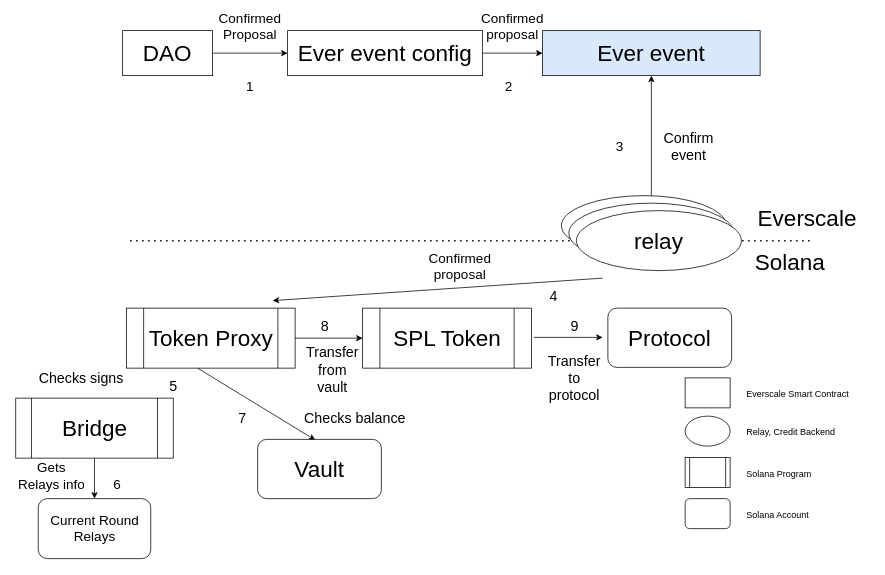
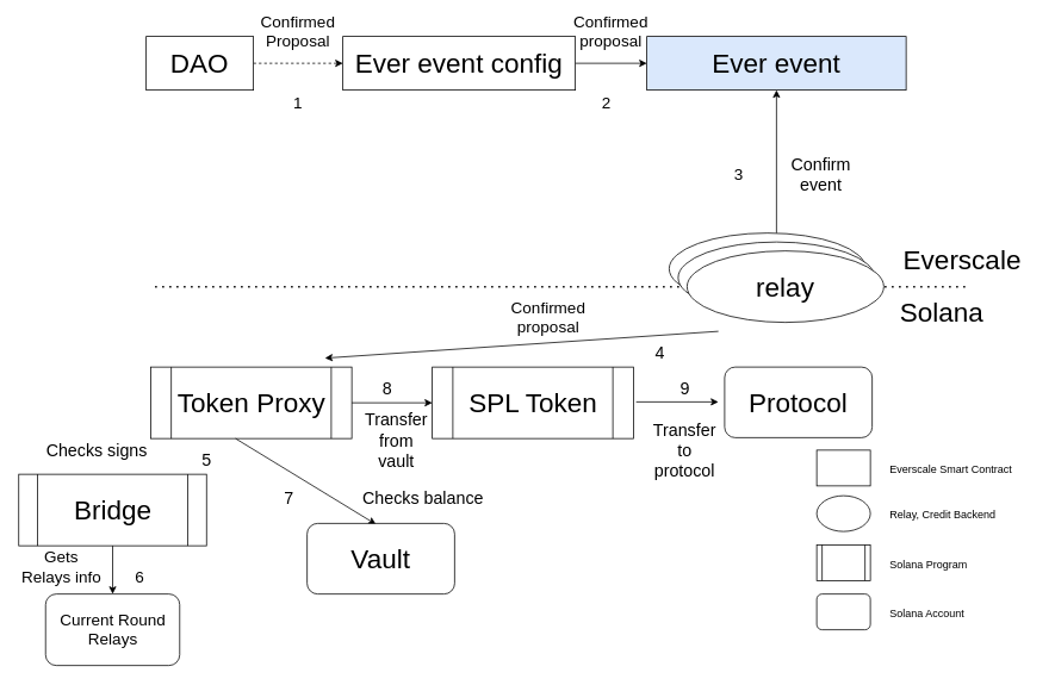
  <mxCell id="0" />
  <mxCell id="1" parent="0" />
  <mxCell id="2" value="" style="endArrow=none;dashed=1;html=1;dashPattern=1 3;strokeWidth=2;rounded=0;fontSize=30;" parent="1" edge="1"><mxGeometry width="50" height="50" relative="1" as="geometry"><mxPoint x="173" y="320" as="sourcePoint" /><mxPoint x="1083" y="320" as="targetPoint" /></mxGeometry></mxCell>
  <mxCell id="3" value="relay" style="ellipse;whiteSpace=wrap;html=1;fontSize=30;" parent="1" vertex="1"><mxGeometry x="748" y="260" width="220" height="80" as="geometry" /></mxCell>
  <mxCell id="4" value="relay" style="ellipse;whiteSpace=wrap;html=1;fontSize=30;" parent="1" vertex="1"><mxGeometry x="758" y="270" width="220" height="80" as="geometry" /></mxCell>
  <mxCell id="5" value="Everscale" style="text;html=1;strokeColor=none;fillColor=none;align=center;verticalAlign=middle;whiteSpace=wrap;rounded=0;fontSize=30;" parent="1" vertex="1"><mxGeometry x="1045.5" y="275" width="60" height="30" as="geometry" /></mxCell>
  <mxCell id="6" value="Solana" style="text;html=1;strokeColor=none;fillColor=none;align=center;verticalAlign=middle;whiteSpace=wrap;rounded=0;fontSize=30;" parent="1" vertex="1"><mxGeometry x="1023" y="334" width="60" height="30" as="geometry" /></mxCell>
  <mxCell id="7" value="" style="endArrow=classic;html=1;rounded=0;fontSize=19;" parent="1" edge="1"><mxGeometry width="50" height="50" relative="1" as="geometry"><mxPoint x="803" y="370" as="sourcePoint" /><mxPoint x="363" y="400" as="targetPoint" /></mxGeometry></mxCell>
  <mxCell id="8" value="&lt;font style=&quot;font-size: 30px&quot;&gt;Token Proxy&lt;/font&gt;" style="shape=process;whiteSpace=wrap;html=1;backgroundOutline=1;" parent="1" vertex="1"><mxGeometry x="168" y="410" width="225" height="80" as="geometry" /></mxCell>
  <mxCell id="9" value="" style="endArrow=classic;html=1;rounded=0;fontSize=30;exitX=0.422;exitY=1;exitDx=0;exitDy=0;exitPerimeter=0;entryX=0.467;entryY=0.013;entryDx=0;entryDy=0;entryPerimeter=0;" parent="1" source="8" edge="1" target="27"><mxGeometry width="50" height="50" relative="1" as="geometry"><mxPoint x="423" y="480" as="sourcePoint" /><mxPoint x="263" y="600" as="targetPoint" /></mxGeometry></mxCell>
  <mxCell id="10" value="&lt;span style=&quot;font-size: 19px&quot;&gt;Checks balance&lt;/span&gt;" style="text;html=1;strokeColor=none;fillColor=none;align=center;verticalAlign=middle;whiteSpace=wrap;rounded=0;" parent="1" vertex="1"><mxGeometry x="403" y="543" width="140" height="30" as="geometry" /></mxCell>
  <mxCell id="11" value="&lt;font style=&quot;font-size: 30px&quot;&gt;SPL Token&lt;/font&gt;" style="shape=process;whiteSpace=wrap;html=1;backgroundOutline=1;" parent="1" vertex="1"><mxGeometry x="483" y="410" width="225" height="80" as="geometry" /></mxCell>
  <mxCell id="12" value="" style="endArrow=classic;html=1;rounded=0;fontSize=30;exitX=1;exitY=0.5;exitDx=0;exitDy=0;entryX=0;entryY=0.5;entryDx=0;entryDy=0;" parent="1" source="8" target="11" edge="1"><mxGeometry width="50" height="50" relative="1" as="geometry"><mxPoint x="353" y="380" as="sourcePoint" /><mxPoint x="403" y="330" as="targetPoint" /></mxGeometry></mxCell>
  <mxCell id="13" value="&lt;span style=&quot;font-size: 19px&quot;&gt;Transfer from vault&lt;/span&gt;" style="text;html=1;strokeColor=none;fillColor=none;align=center;verticalAlign=middle;whiteSpace=wrap;rounded=0;" parent="1" vertex="1"><mxGeometry x="413" y="478" width="60" height="30" as="geometry" /></mxCell>
  <mxCell id="14" value="&lt;span style=&quot;font-size: 19px&quot;&gt;Confirm event&lt;/span&gt;" style="text;html=1;strokeColor=none;fillColor=none;align=center;verticalAlign=middle;whiteSpace=wrap;rounded=0;" parent="1" vertex="1"><mxGeometry x="873" y="170" width="90" height="50" as="geometry" /></mxCell>
  <mxCell id="15" value="" style="rounded=0;whiteSpace=wrap;html=1;fontSize=18;strokeWidth=1;" parent="1" vertex="1"><mxGeometry x="913" y="503" width="60" height="40" as="geometry" /></mxCell>
  <mxCell id="16" value="" style="rounded=1;whiteSpace=wrap;html=1;fontSize=18;strokeWidth=1;" parent="1" vertex="1"><mxGeometry x="913" y="664" width="60" height="40" as="geometry" /></mxCell>
  <mxCell id="17" value="" style="ellipse;whiteSpace=wrap;html=1;fontSize=18;strokeWidth=1;" parent="1" vertex="1"><mxGeometry x="913" y="554" width="60" height="40" as="geometry" /></mxCell>
  <mxCell id="18" value="" style="shape=process;whiteSpace=wrap;html=1;backgroundOutline=1;fontSize=18;strokeWidth=1;" parent="1" vertex="1"><mxGeometry x="913" y="609" width="60" height="40" as="geometry" /></mxCell>
  <mxCell id="19" value="&lt;font style=&quot;font-size: 12px&quot;&gt;Everscale Smart Contract&lt;/font&gt;" style="text;html=1;strokeColor=none;fillColor=none;align=left;verticalAlign=middle;whiteSpace=wrap;rounded=0;fontSize=18;" parent="1" vertex="1"><mxGeometry x="993" y="508" width="165" height="30" as="geometry" /></mxCell>
  <mxCell id="20" value="&lt;font style=&quot;font-size: 12px&quot;&gt;Relay, Credit Backend&lt;/font&gt;" style="text;html=1;strokeColor=none;fillColor=none;align=left;verticalAlign=middle;whiteSpace=wrap;rounded=0;fontSize=18;" parent="1" vertex="1"><mxGeometry x="993" y="559" width="165" height="30" as="geometry" /></mxCell>
  <mxCell id="21" value="&lt;font style=&quot;font-size: 12px&quot;&gt;Solana Program&lt;/font&gt;" style="text;html=1;strokeColor=none;fillColor=none;align=left;verticalAlign=middle;whiteSpace=wrap;rounded=0;fontSize=18;" parent="1" vertex="1"><mxGeometry x="993" y="614" width="165" height="30" as="geometry" /></mxCell>
  <mxCell id="22" value="&lt;font style=&quot;font-size: 12px&quot;&gt;Solana Account&lt;/font&gt;" style="text;html=1;strokeColor=none;fillColor=none;align=left;verticalAlign=middle;whiteSpace=wrap;rounded=0;fontSize=18;" parent="1" vertex="1"><mxGeometry x="993" y="669" width="165" height="30" as="geometry" /></mxCell>
  <mxCell id="23" value="&lt;span style=&quot;font-size: 30px&quot;&gt;Protocol&lt;/span&gt;" style="rounded=1;whiteSpace=wrap;html=1;fontSize=18;strokeWidth=1;" parent="1" vertex="1"><mxGeometry x="810" y="410" width="165" height="79" as="geometry" /></mxCell>
  <mxCell id="24" value="" style="endArrow=classic;html=1;rounded=0;fontSize=30;exitX=1;exitY=0.5;exitDx=0;exitDy=0;" parent="1" edge="1"><mxGeometry width="50" height="50" relative="1" as="geometry"><mxPoint x="711" y="449" as="sourcePoint" /><mxPoint x="803" y="449" as="targetPoint" /></mxGeometry></mxCell>
  <mxCell id="25" value="&lt;span style=&quot;font-size: 19px&quot;&gt;Transfer to protocol&lt;/span&gt;" style="text;html=1;strokeColor=none;fillColor=none;align=center;verticalAlign=middle;whiteSpace=wrap;rounded=0;" parent="1" vertex="1"><mxGeometry x="721" y="489" width="89" height="30" as="geometry" /></mxCell>
  <mxCell id="26" value="&lt;span style=&quot;font-size: 19px&quot;&gt;9&lt;/span&gt;" style="text;html=1;strokeColor=none;fillColor=none;align=center;verticalAlign=middle;whiteSpace=wrap;rounded=0;" parent="1" vertex="1"><mxGeometry x="735.5" y="420" width="60" height="30" as="geometry" /></mxCell>
  <mxCell id="27" value="&lt;font style=&quot;font-size: 30px&quot;&gt;Vault&lt;/font&gt;" style="rounded=1;whiteSpace=wrap;html=1;fontSize=18;strokeWidth=1;" parent="1" vertex="1"><mxGeometry x="343" y="585" width="165" height="79" as="geometry" /></mxCell>
  <mxCell id="28" value="relay" style="ellipse;whiteSpace=wrap;html=1;fontSize=30;" parent="1" vertex="1"><mxGeometry x="768" y="280" width="220" height="80" as="geometry" /></mxCell>
  <mxCell id="29" value="&lt;span style=&quot;font-size: 19px&quot;&gt;8&lt;/span&gt;" style="text;html=1;strokeColor=none;fillColor=none;align=center;verticalAlign=middle;whiteSpace=wrap;rounded=0;" parent="1" vertex="1"><mxGeometry x="403" y="420" width="60" height="30" as="geometry" /></mxCell>
  <mxCell id="30" value="&lt;span style=&quot;font-size: 19px&quot;&gt;5&lt;/span&gt;" style="text;html=1;strokeColor=none;fillColor=none;align=center;verticalAlign=middle;whiteSpace=wrap;rounded=0;" parent="1" vertex="1"><mxGeometry x="200.5" y="500" width="60" height="30" as="geometry" /></mxCell>
  <mxCell id="31" value="&lt;span style=&quot;font-size: 19px&quot;&gt;4&lt;/span&gt;" style="text;html=1;strokeColor=none;fillColor=none;align=center;verticalAlign=middle;whiteSpace=wrap;rounded=0;" parent="1" vertex="1"><mxGeometry x="708" y="380" width="60" height="30" as="geometry" /></mxCell>
- <mxCell id="32" style="edgeStyle=orthogonalEdgeStyle;rounded=0;orthogonalLoop=1;jettySize=auto;html=1;entryX=0;entryY=0.5;entryDx=0;entryDy=0;fontSize=30;" parent="1" source="33" target="36" edge="1"><mxGeometry relative="1" as="geometry" /></mxCell>
+ <mxCell id="32" style="edgeStyle=orthogonalEdgeStyle;rounded=0;orthogonalLoop=1;jettySize=auto;html=1;entryX=0;entryY=0.5;entryDx=0;entryDy=0;fontSize=30;dashed=1;" parent="1" source="33" target="36" edge="1"><mxGeometry relative="1" as="geometry" /></mxCell>
  <mxCell id="33" value="DAO" style="rounded=0;whiteSpace=wrap;html=1;fontSize=30;" parent="1" vertex="1"><mxGeometry x="163" y="40" width="120" height="60" as="geometry" /></mxCell>
  <mxCell id="34" value="Ever event" style="rounded=0;whiteSpace=wrap;html=1;fontSize=30;fillColor=#dae8fc;" parent="1" vertex="1"><mxGeometry x="723" y="40" width="290" height="60" as="geometry" /></mxCell>
  <mxCell id="35" style="edgeStyle=orthogonalEdgeStyle;rounded=0;orthogonalLoop=1;jettySize=auto;html=1;entryX=0;entryY=0.5;entryDx=0;entryDy=0;fontSize=30;" parent="1" source="36" target="34" edge="1"><mxGeometry relative="1" as="geometry" /></mxCell>
  <mxCell id="36" value="Ever event config" style="rounded=0;whiteSpace=wrap;html=1;fontSize=30;" parent="1" vertex="1"><mxGeometry x="383" y="40" width="260" height="60" as="geometry" /></mxCell>
  <mxCell id="37" value="&lt;font style=&quot;font-size: 18px&quot;&gt;Confirmed Proposal&lt;/font&gt;" style="text;html=1;strokeColor=none;fillColor=none;align=center;verticalAlign=middle;whiteSpace=wrap;rounded=0;" parent="1" vertex="1"><mxGeometry x="303" y="20" width="60" height="30" as="geometry" /></mxCell>
  <mxCell id="38" value="" style="endArrow=classic;html=1;rounded=0;entryX=0.5;entryY=1;entryDx=0;entryDy=0;" parent="1" target="34" edge="1"><mxGeometry width="50" height="50" relative="1" as="geometry"><mxPoint x="868" y="260" as="sourcePoint" /><mxPoint x="868" y="190" as="targetPoint" /></mxGeometry></mxCell>
  <mxCell id="39" value="&lt;font style=&quot;font-size: 18px&quot;&gt;Confirmed proposal&lt;/font&gt;" style="text;html=1;strokeColor=none;fillColor=none;align=center;verticalAlign=middle;whiteSpace=wrap;rounded=0;" parent="1" vertex="1"><mxGeometry x="653" y="20" width="60" height="30" as="geometry" /></mxCell>
  <mxCell id="40" value="&lt;font style=&quot;font-size: 18px&quot;&gt;1&lt;/font&gt;" style="text;html=1;strokeColor=none;fillColor=none;align=center;verticalAlign=middle;whiteSpace=wrap;rounded=0;" parent="1" vertex="1"><mxGeometry x="303" y="100" width="60" height="30" as="geometry" /></mxCell>
  <mxCell id="41" value="&lt;font style=&quot;font-size: 18px&quot;&gt;2&lt;/font&gt;" style="text;html=1;strokeColor=none;fillColor=none;align=center;verticalAlign=middle;whiteSpace=wrap;rounded=0;" parent="1" vertex="1"><mxGeometry x="648" y="100" width="60" height="30" as="geometry" /></mxCell>
  <mxCell id="42" value="&lt;font style=&quot;font-size: 18px&quot;&gt;3&lt;/font&gt;" style="text;html=1;strokeColor=none;fillColor=none;align=center;verticalAlign=middle;whiteSpace=wrap;rounded=0;" parent="1" vertex="1"><mxGeometry x="795.5" y="180" width="60" height="30" as="geometry" /></mxCell>
  <mxCell id="43" value="&lt;font style=&quot;font-size: 18px&quot;&gt;Confirmed proposal&lt;/font&gt;" style="text;html=1;strokeColor=none;fillColor=none;align=center;verticalAlign=middle;whiteSpace=wrap;rounded=0;" parent="1" vertex="1"><mxGeometry x="583" y="340" width="60" height="30" as="geometry" /></mxCell>
  <mxCell id="44" value="&lt;font style=&quot;font-size: 30px&quot;&gt;Bridge&lt;/font&gt;" style="shape=process;whiteSpace=wrap;html=1;backgroundOutline=1;" vertex="1" parent="1"><mxGeometry x="20.5" y="530" width="210" height="80" as="geometry" /></mxCell>
  <mxCell id="45" value="Current Round Relays" style="rounded=1;whiteSpace=wrap;html=1;fontSize=18;strokeWidth=1;" vertex="1" parent="1"><mxGeometry x="50.5" y="664" width="150" height="80" as="geometry" /></mxCell>
  <mxCell id="46" value="" style="endArrow=classic;html=1;rounded=0;fontSize=18;exitX=0.5;exitY=1;exitDx=0;exitDy=0;entryX=0.5;entryY=0;entryDx=0;entryDy=0;" edge="1" parent="1" source="44" target="45"><mxGeometry width="50" height="50" relative="1" as="geometry"><mxPoint x="115.5" y="659" as="sourcePoint" /><mxPoint x="165.5" y="609" as="targetPoint" /></mxGeometry></mxCell>
  <mxCell id="47" value="&lt;font style=&quot;font-size: 18px&quot;&gt;Gets Relays info&lt;/font&gt;" style="text;html=1;strokeColor=none;fillColor=none;align=center;verticalAlign=middle;whiteSpace=wrap;rounded=0;" vertex="1" parent="1"><mxGeometry x="20.5" y="619" width="95" height="30" as="geometry" /></mxCell>
  <mxCell id="48" value="&lt;font style=&quot;font-size: 18px&quot;&gt;6&lt;/font&gt;" style="text;html=1;strokeColor=none;fillColor=none;align=center;verticalAlign=middle;whiteSpace=wrap;rounded=0;" vertex="1" parent="1"><mxGeometry x="125.5" y="630" width="60" height="30" as="geometry" /></mxCell>
  <mxCell id="49" value="&lt;span style=&quot;font-size: 19px&quot;&gt;Checks signs&lt;/span&gt;" style="text;html=1;strokeColor=none;fillColor=none;align=center;verticalAlign=middle;whiteSpace=wrap;rounded=0;" vertex="1" parent="1"><mxGeometry x="43" y="489" width="130" height="30" as="geometry" /></mxCell>
  <mxCell id="50" value="&lt;span style=&quot;font-size: 19px&quot;&gt;7&lt;/span&gt;" style="text;html=1;strokeColor=none;fillColor=none;align=center;verticalAlign=middle;whiteSpace=wrap;rounded=0;" vertex="1" parent="1"><mxGeometry x="293" y="543" width="60" height="30" as="geometry" /></mxCell>
